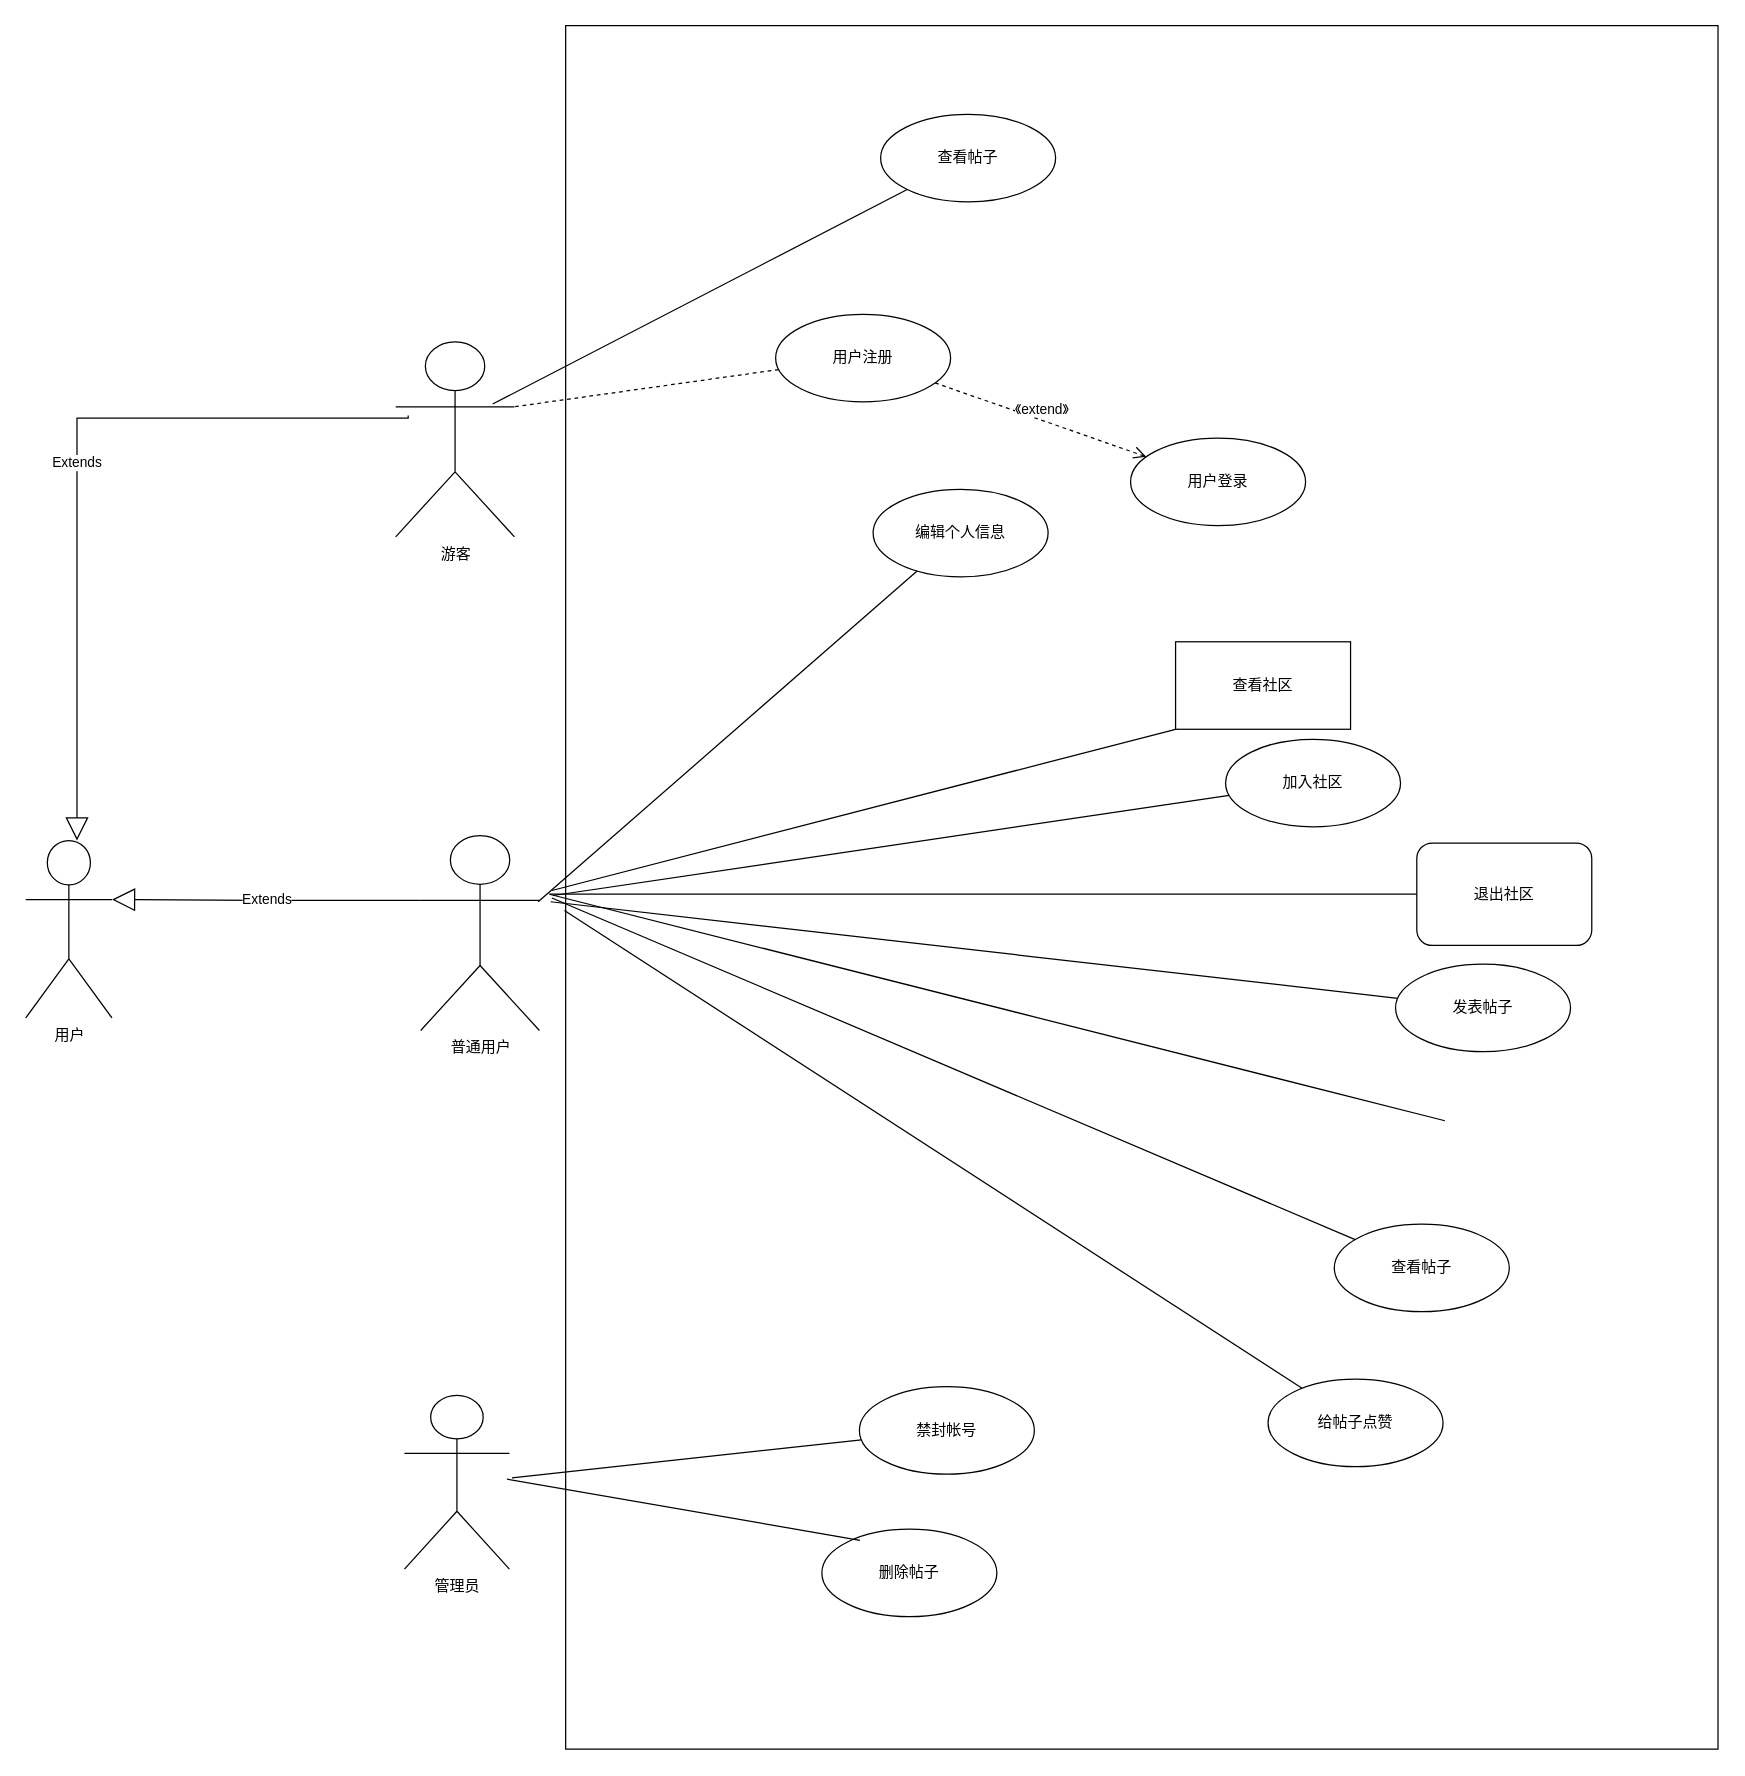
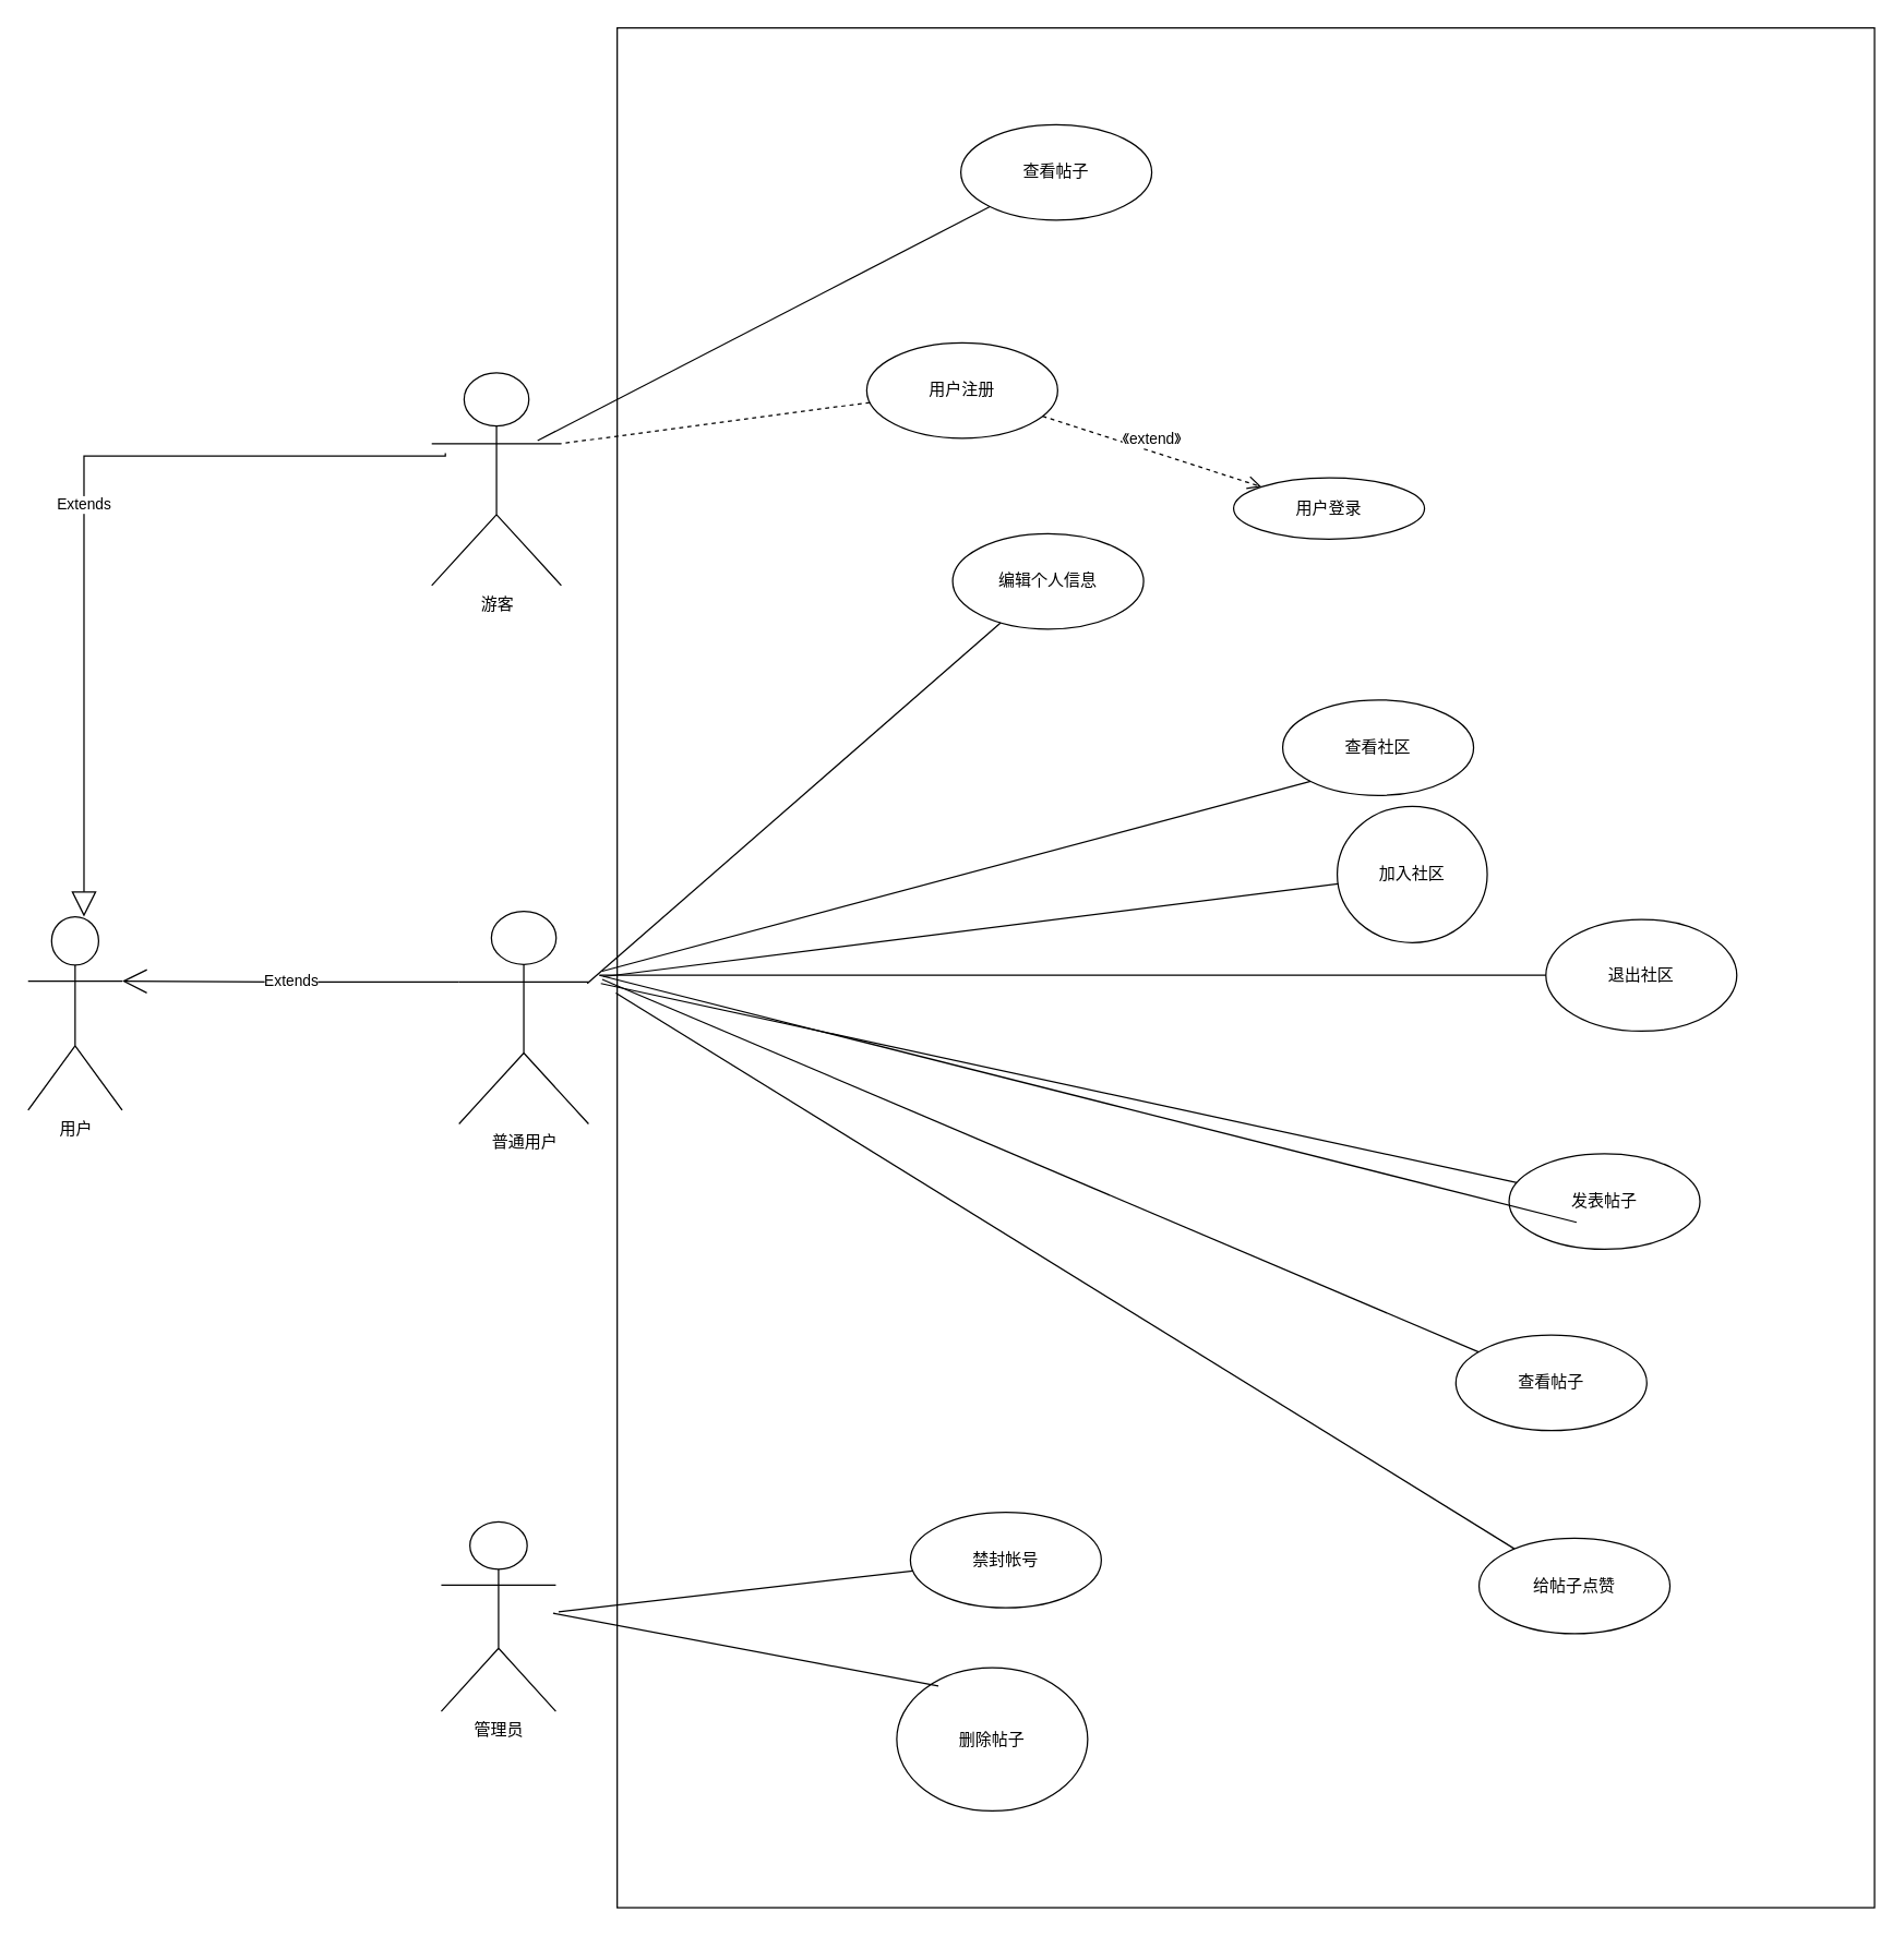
  <mxCell id="0" />
  <mxCell id="1" parent="0" />
  <mxCell id="2" value="用户" style="shape=umlActor;verticalLabelPosition=bottom;verticalAlign=top;html=1;outlineConnect=0;" parent="1" vertex="1"><mxGeometry x="20" y="672" width="69" height="142" as="geometry" /></mxCell>
  <mxCell id="3" value="《extend》" style="html=1;verticalAlign=bottom;endArrow=open;dashed=1;endSize=8;curved=0;rounded=0;" parent="1" source="5" target="4" edge="1"><mxGeometry relative="1" as="geometry"><mxPoint x="1559" y="324" as="sourcePoint" /><mxPoint x="1249" y="357" as="targetPoint" /></mxGeometry></mxCell>
- <mxCell id="4" value="用户登录" style="ellipse;whiteSpace=wrap;html=1;" parent="1" vertex="1"><mxGeometry x="904" y="350" width="140" height="70" as="geometry" /></mxCell>
- <mxCell id="5" value="用户注册" style="ellipse;whiteSpace=wrap;html=1;" parent="1" vertex="1"><mxGeometry x="620" y="251" width="140" height="70" as="geometry" /></mxCell>
- <mxCell id="6" value="查看社区" style="whiteSpace=wrap;html=1;rounded=0;" parent="1" vertex="1"><mxGeometry x="940" y="513" width="140" height="70" as="geometry" /></mxCell>
- <mxCell id="7" value="加入社区" style="ellipse;whiteSpace=wrap;html=1;" parent="1" vertex="1"><mxGeometry x="980" y="591" width="140" height="70" as="geometry" /></mxCell>
- <mxCell id="8" value="退出社区" style="whiteSpace=wrap;html=1;rounded=1;" parent="1" vertex="1"><mxGeometry x="1133" y="674" width="140" height="82" as="geometry" /></mxCell>
- <mxCell id="9" value="发表帖子" style="ellipse;whiteSpace=wrap;html=1;" parent="1" vertex="1"><mxGeometry x="1116" y="771" width="140" height="70" as="geometry" /></mxCell>
- <mxCell id="10" value="给帖子点赞" style="ellipse;whiteSpace=wrap;html=1;" parent="1" vertex="1"><mxGeometry x="1014" y="1103" width="140" height="70" as="geometry" /></mxCell>
+ <mxCell id="4" value="用户登录" style="ellipse;whiteSpace=wrap;html=1;" parent="1" vertex="1"><mxGeometry x="904" y="350" width="140" height="45" as="geometry" /></mxCell>
+ <mxCell id="5" value="用户注册" style="ellipse;whiteSpace=wrap;html=1;" parent="1" vertex="1"><mxGeometry x="635" y="251" width="140" height="70" as="geometry" /></mxCell>
+ <mxCell id="6" value="查看社区" style="ellipse;whiteSpace=wrap;html=1;" parent="1" vertex="1"><mxGeometry x="940" y="513" width="140" height="70" as="geometry" /></mxCell>
+ <mxCell id="7" value="加入社区" style="ellipse;whiteSpace=wrap;html=1;" parent="1" vertex="1"><mxGeometry x="980" y="591" width="110" height="100" as="geometry" /></mxCell>
+ <mxCell id="8" value="退出社区" style="ellipse;whiteSpace=wrap;html=1;" parent="1" vertex="1"><mxGeometry x="1133" y="674" width="140" height="82" as="geometry" /></mxCell>
+ <mxCell id="9" value="发表帖子" style="ellipse;whiteSpace=wrap;html=1;" parent="1" vertex="1"><mxGeometry x="1106" y="846" width="140" height="70" as="geometry" /></mxCell>
+ <mxCell id="10" value="给帖子点赞" style="ellipse;whiteSpace=wrap;html=1;" parent="1" vertex="1"><mxGeometry x="1084" y="1128" width="140" height="70" as="geometry" /></mxCell>
  <mxCell id="11" value="管理员" style="shape=umlActor;verticalLabelPosition=bottom;verticalAlign=top;html=1;" parent="1" vertex="1"><mxGeometry x="323" y="1116" width="84" height="139" as="geometry" /></mxCell>
  <mxCell id="12" value="游客" style="shape=umlActor;verticalLabelPosition=bottom;verticalAlign=top;html=1;" parent="1" vertex="1"><mxGeometry x="316" y="273" width="95" height="156" as="geometry" /></mxCell>
  <mxCell id="13" value="普通用户" style="shape=umlActor;verticalLabelPosition=bottom;verticalAlign=top;html=1;" vertex="1" parent="1"><mxGeometry x="336" y="668" width="95" height="156" as="geometry" /></mxCell>
- <mxCell id="14" value="Extends" style="endArrow=block;endSize=16;endFill=0;html=1;rounded=0;edgeStyle=orthogonalEdgeStyle;entryX=1;entryY=0.333;entryDx=0;entryDy=0;entryPerimeter=0;exitX=0;exitY=0.333;exitDx=0;exitDy=0;exitPerimeter=0;" edge="1" parent="1" source="13" target="2"><mxGeometry width="160" relative="1" as="geometry"><mxPoint x="89" y="939" as="sourcePoint" /><mxPoint x="249" y="939" as="targetPoint" /></mxGeometry></mxCell>
+ <mxCell id="14" value="Extends" style="endArrow=open;endSize=16;endFill=0;html=1;rounded=0;edgeStyle=orthogonalEdgeStyle;entryX=1;entryY=0.333;entryDx=0;entryDy=0;entryPerimeter=0;exitX=0;exitY=0.333;exitDx=0;exitDy=0;exitPerimeter=0;" edge="1" parent="1" source="13" target="2"><mxGeometry width="160" relative="1" as="geometry"><mxPoint x="89" y="939" as="sourcePoint" /><mxPoint x="249" y="939" as="targetPoint" /></mxGeometry></mxCell>
  <mxCell id="15" value="Extends" style="endArrow=block;endSize=16;endFill=0;html=1;rounded=0;edgeStyle=orthogonalEdgeStyle;" edge="1" parent="1" target="2"><mxGeometry width="160" relative="1" as="geometry"><mxPoint x="326" y="332" as="sourcePoint" /><mxPoint x="686" y="730" as="targetPoint" /><Array as="points"><mxPoint x="61" y="334" /></Array></mxGeometry></mxCell>
  <mxCell id="16" value="查看帖子" style="ellipse;whiteSpace=wrap;html=1;" vertex="1" parent="1"><mxGeometry x="1067" y="979" width="140" height="70" as="geometry" /></mxCell>
  <mxCell id="17" value="编辑个人信息" style="ellipse;whiteSpace=wrap;html=1;" vertex="1" parent="1"><mxGeometry x="698" y="391" width="140" height="70" as="geometry" /></mxCell>
  <mxCell id="18" value="" style="edgeStyle=none;orthogonalLoop=1;jettySize=auto;html=1;rounded=0;endArrow=none;endFill=0;entryX=0;entryY=1;entryDx=0;entryDy=0;" edge="1" parent="1" target="6"><mxGeometry width="100" relative="1" as="geometry"><mxPoint x="441" y="712" as="sourcePoint" /><mxPoint x="562.533" y="587.511" as="targetPoint" /><Array as="points" /></mxGeometry></mxCell>
  <mxCell id="19" value="" style="edgeStyle=none;orthogonalLoop=1;jettySize=auto;html=1;rounded=0;endArrow=none;endFill=0;" edge="1" parent="1" target="16"><mxGeometry width="100" relative="1" as="geometry"><mxPoint x="441" y="718" as="sourcePoint" /><mxPoint x="641.62" y="857.72" as="targetPoint" /><Array as="points" /></mxGeometry></mxCell>
  <mxCell id="20" value="" style="edgeStyle=none;orthogonalLoop=1;jettySize=auto;html=1;rounded=0;endArrow=none;endFill=0;" edge="1" parent="1" target="10"><mxGeometry width="100" relative="1" as="geometry"><mxPoint x="451" y="728" as="sourcePoint" /><mxPoint x="651.62" y="867.72" as="targetPoint" /><Array as="points" /></mxGeometry></mxCell>
  <mxCell id="21" value="" style="edgeStyle=none;orthogonalLoop=1;jettySize=auto;html=1;rounded=0;endArrow=none;endFill=0;" edge="1" parent="1" target="9"><mxGeometry width="100" relative="1" as="geometry"><mxPoint x="440" y="721" as="sourcePoint" /><mxPoint x="661.62" y="877.72" as="targetPoint" /><Array as="points" /></mxGeometry></mxCell>
  <mxCell id="22" value="" style="edgeStyle=none;orthogonalLoop=1;jettySize=auto;html=1;rounded=0;endArrow=none;endFill=0;exitX=1;exitY=0.333;exitDx=0;exitDy=0;exitPerimeter=0;" edge="1" parent="1"><mxGeometry width="100" relative="1" as="geometry"><mxPoint x="439" y="715" as="sourcePoint" /><mxPoint x="1155.507" y="896.231" as="targetPoint" /><Array as="points" /></mxGeometry></mxCell>
  <mxCell id="23" value="" style="edgeStyle=none;orthogonalLoop=1;jettySize=auto;html=1;rounded=0;endArrow=none;endFill=0;" edge="1" parent="1" target="7"><mxGeometry width="100" relative="1" as="geometry"><mxPoint x="442" y="716" as="sourcePoint" /><mxPoint x="681.62" y="897.72" as="targetPoint" /><Array as="points" /></mxGeometry></mxCell>
  <mxCell id="24" value="" style="edgeStyle=none;orthogonalLoop=1;jettySize=auto;html=1;rounded=0;endArrow=none;endFill=0;exitX=1;exitY=0.333;exitDx=0;exitDy=0;exitPerimeter=0;" edge="1" parent="1" target="8"><mxGeometry width="100" relative="1" as="geometry"><mxPoint x="439" y="715" as="sourcePoint" /><mxPoint x="688" y="583" as="targetPoint" /><Array as="points" /></mxGeometry></mxCell>
  <mxCell id="25" value="" style="edgeStyle=none;orthogonalLoop=1;jettySize=auto;html=1;rounded=0;endArrow=none;endFill=0;" edge="1" parent="1" target="17"><mxGeometry width="100" relative="1" as="geometry"><mxPoint x="430" y="721" as="sourcePoint" /><mxPoint x="464.795" y="505.983" as="targetPoint" /><Array as="points" /></mxGeometry></mxCell>
- <mxCell id="26" value="禁封帐号" style="ellipse;whiteSpace=wrap;html=1;" vertex="1" parent="1"><mxGeometry x="687" y="1109" width="140" height="70" as="geometry" /></mxCell>
- <mxCell id="27" value="删除帖子" style="ellipse;whiteSpace=wrap;html=1;" vertex="1" parent="1"><mxGeometry x="657" y="1223" width="140" height="70" as="geometry" /></mxCell>
+ <mxCell id="26" value="禁封帐号" style="ellipse;whiteSpace=wrap;html=1;" vertex="1" parent="1"><mxGeometry x="667" y="1109" width="140" height="70" as="geometry" /></mxCell>
+ <mxCell id="27" value="删除帖子" style="ellipse;whiteSpace=wrap;html=1;" vertex="1" parent="1"><mxGeometry x="657" y="1223" width="140" height="105" as="geometry" /></mxCell>
  <mxCell id="28" value="" style="edgeStyle=none;orthogonalLoop=1;jettySize=auto;html=1;rounded=0;endArrow=none;endFill=0;" edge="1" parent="1" target="26"><mxGeometry width="100" relative="1" as="geometry"><mxPoint x="409" y="1182" as="sourcePoint" /><mxPoint x="569" y="974" as="targetPoint" /><Array as="points" /></mxGeometry></mxCell>
  <mxCell id="29" value="" style="edgeStyle=none;orthogonalLoop=1;jettySize=auto;html=1;rounded=0;endArrow=none;endFill=0;entryX=0.218;entryY=0.128;entryDx=0;entryDy=0;entryPerimeter=0;" edge="1" parent="1" target="27"><mxGeometry width="100" relative="1" as="geometry"><mxPoint x="405" y="1183" as="sourcePoint" /><mxPoint x="556" y="1039" as="targetPoint" /><Array as="points" /></mxGeometry></mxCell>
  <mxCell id="30" value="查看帖子" style="ellipse;whiteSpace=wrap;html=1;" vertex="1" parent="1"><mxGeometry x="704" y="91" width="140" height="70" as="geometry" /></mxCell>
  <mxCell id="31" value="" style="html=1;whiteSpace=wrap;fillColor=none;" vertex="1" parent="1"><mxGeometry x="452" y="20" width="922" height="1379" as="geometry" /></mxCell>
  <mxCell id="32" value="" style="edgeStyle=none;orthogonalLoop=1;jettySize=auto;html=1;rounded=0;endArrow=none;endFill=0;entryX=0.817;entryY=0.319;entryDx=0;entryDy=0;entryPerimeter=0;" edge="1" parent="1" source="30" target="12"><mxGeometry width="100" relative="1" as="geometry"><mxPoint x="463" y="747" as="sourcePoint" /><mxPoint x="357" y="529" as="targetPoint" /><Array as="points" /></mxGeometry></mxCell>
  <mxCell id="33" value="" style="edgeStyle=none;orthogonalLoop=1;jettySize=auto;html=1;rounded=0;endArrow=none;endFill=0;entryX=1;entryY=0.333;entryDx=0;entryDy=0;entryPerimeter=0;dashed=1;" edge="1" parent="1" source="5" target="12"><mxGeometry width="100" relative="1" as="geometry"><mxPoint x="473" y="757" as="sourcePoint" /><mxPoint x="367" y="539" as="targetPoint" /><Array as="points" /></mxGeometry></mxCell>
